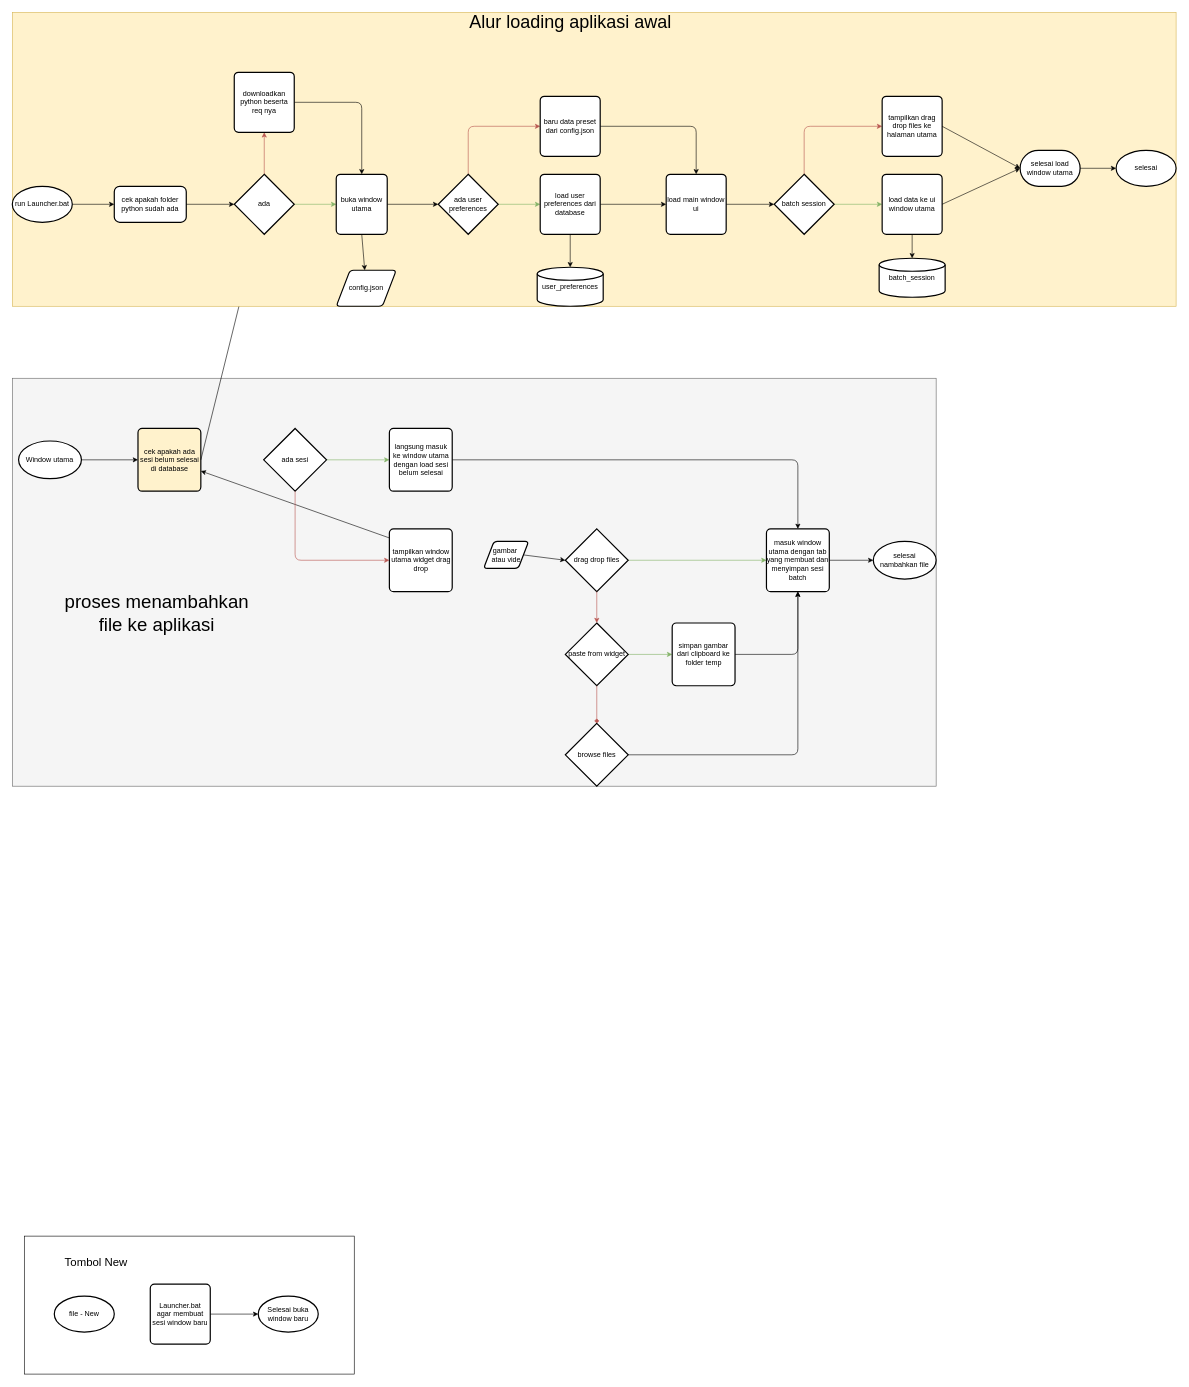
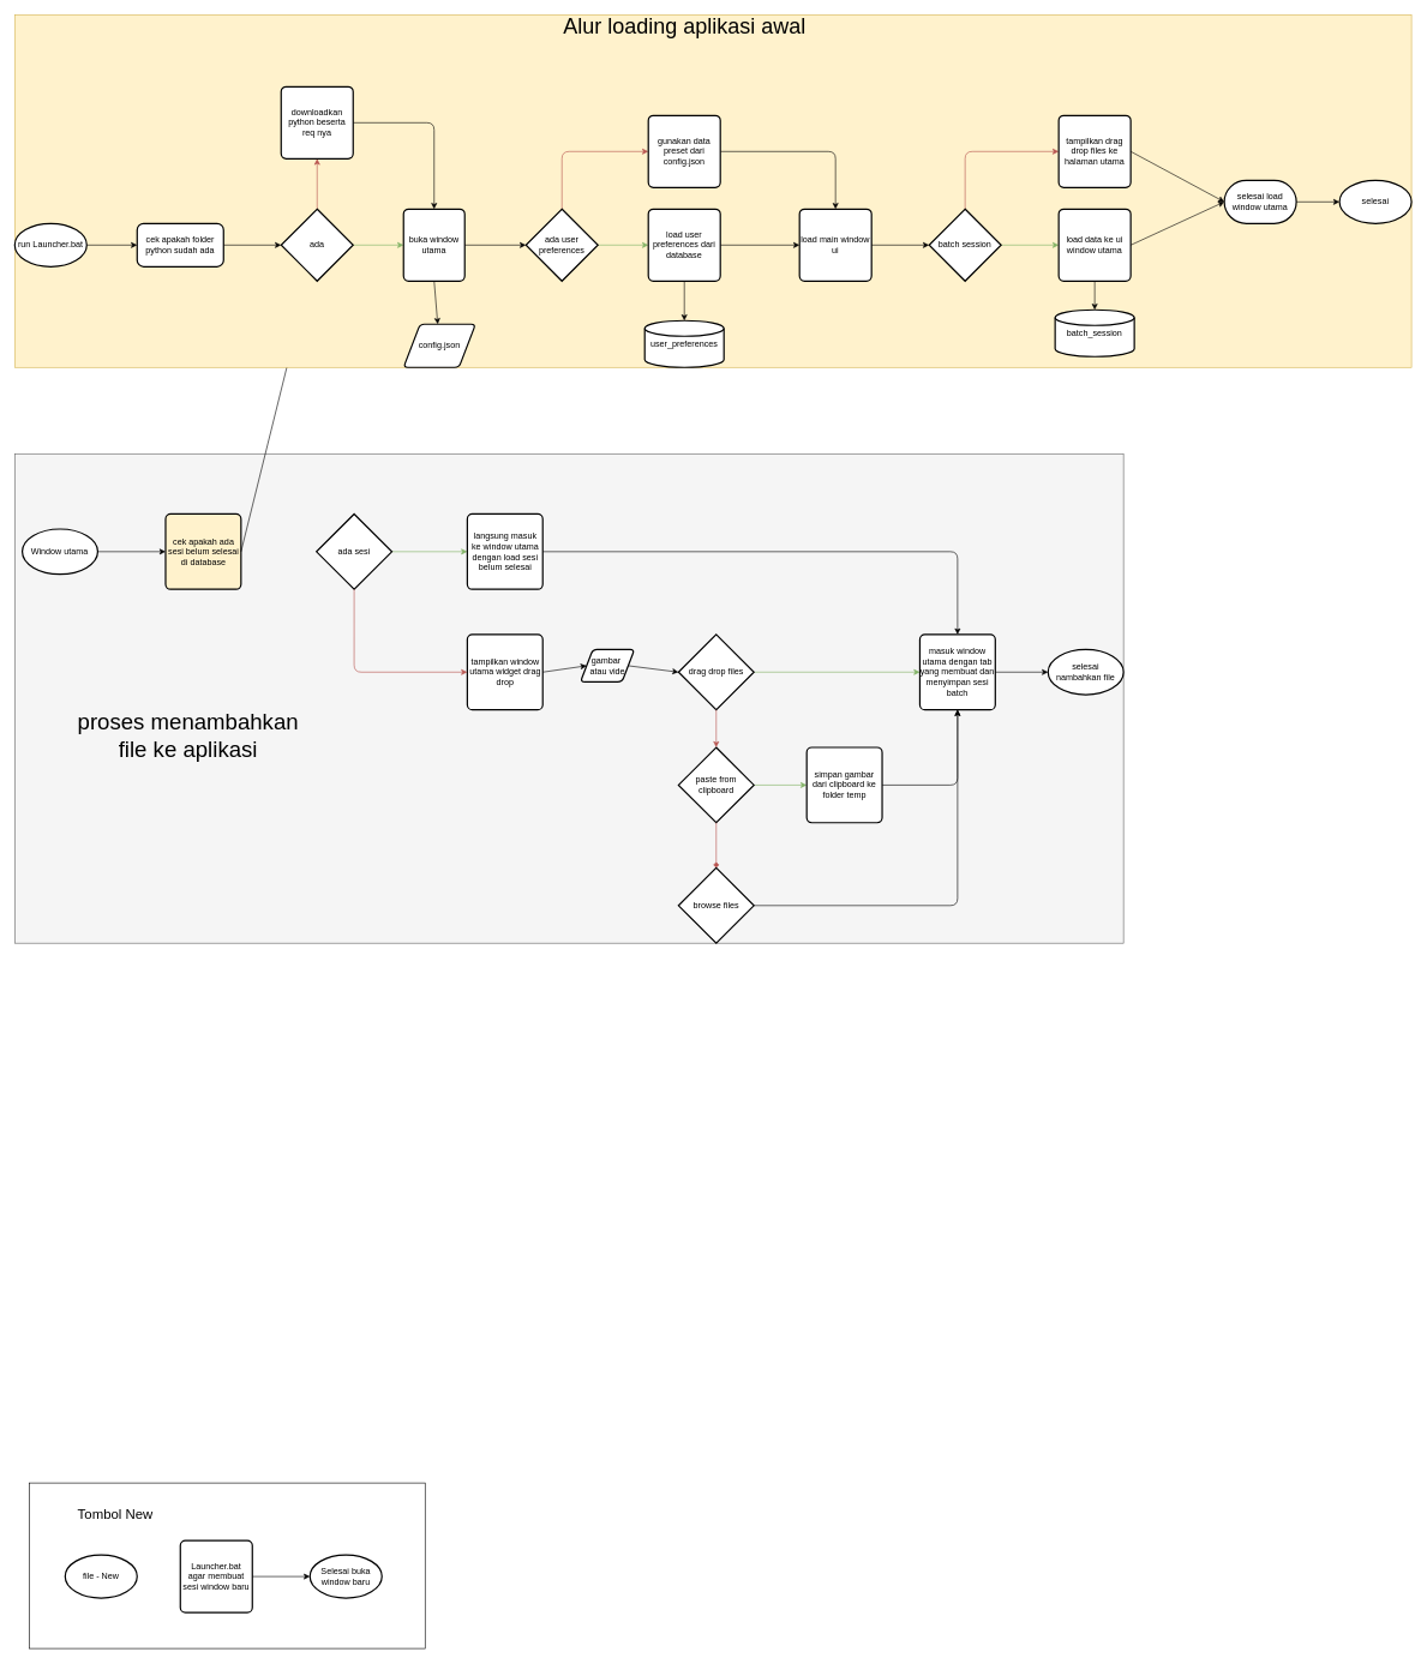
  <mxCell id="0" />
  <mxCell id="1" parent="0" />
  <mxCell id="2" value="" style="group" vertex="1" connectable="0" parent="1"><mxGeometry x="40" y="2060" width="550" height="230" as="geometry" /></mxCell>
  <mxCell id="3" value="" style="rounded=0;whiteSpace=wrap;html=1;" vertex="1" parent="2"><mxGeometry width="550" height="230" as="geometry" /></mxCell>
  <mxCell id="4" value="Launcher.bat&lt;div&gt;agar membuat sesi window baru&lt;/div&gt;" style="rounded=1;whiteSpace=wrap;html=1;absoluteArcSize=1;arcSize=14;strokeWidth=2;" vertex="1" parent="2"><mxGeometry x="210" y="80" width="100" height="100" as="geometry" /></mxCell>
  <mxCell id="5" value="file - New" style="strokeWidth=2;html=1;shape=mxgraph.flowchart.start_1;whiteSpace=wrap;" vertex="1" parent="2"><mxGeometry x="50" y="100" width="100" height="60" as="geometry" /></mxCell>
  <mxCell id="6" value="Selesai buka window baru" style="strokeWidth=2;html=1;shape=mxgraph.flowchart.start_1;whiteSpace=wrap;" vertex="1" parent="2"><mxGeometry x="390" y="100" width="100" height="60" as="geometry" /></mxCell>
  <mxCell id="7" style="edgeStyle=none;html=1;exitX=1;exitY=0.5;exitDx=0;exitDy=0;entryX=0;entryY=0.5;entryDx=0;entryDy=0;entryPerimeter=0;" edge="1" parent="2" source="4" target="6"><mxGeometry relative="1" as="geometry" /></mxCell>
  <mxCell id="8" value="Tombol New" style="text;html=1;align=center;verticalAlign=middle;whiteSpace=wrap;rounded=0;fontSize=19;" vertex="1" parent="2"><mxGeometry x="30" y="30" width="180" height="30" as="geometry" /></mxCell>
  <mxCell id="9" value="" style="group;strokeColor=#666666;rounded=0;fillColor=#f5f5f5;fontColor=#333333;" vertex="1" connectable="0" parent="1"><mxGeometry x="20" y="630" width="1540" height="680" as="geometry" /></mxCell>
  <mxCell id="10" style="edgeStyle=none;html=1;exitX=1;exitY=0.5;exitDx=0;exitDy=0;exitPerimeter=0;entryX=0;entryY=0.5;entryDx=0;entryDy=0;" edge="1" parent="9" source="11" target="12"><mxGeometry relative="1" as="geometry" /></mxCell>
  <mxCell id="11" value="Window utama" style="strokeWidth=2;html=1;shape=mxgraph.flowchart.start_1;whiteSpace=wrap;" vertex="1" parent="9"><mxGeometry x="10.476" y="104.615" width="104.762" height="62.769" as="geometry" /></mxCell>
  <mxCell id="12" value="cek apakah ada sesi belum selesai di database" style="rounded=1;whiteSpace=wrap;html=1;absoluteArcSize=1;arcSize=14;strokeWidth=2;fillColor=#fff2cc;" vertex="1" parent="9"><mxGeometry x="209.524" y="83.692" width="104.762" height="104.615" as="geometry" /></mxCell>
  <mxCell id="13" style="edgeStyle=none;html=1;exitX=1;exitY=0.5;exitDx=0;exitDy=0;exitPerimeter=0;entryX=0;entryY=0.5;entryDx=0;entryDy=0;fillColor=#d5e8d4;strokeColor=#82b366;" edge="1" parent="9" source="14" target="17"><mxGeometry relative="1" as="geometry" /></mxCell>
  <mxCell id="14" value="ada sesi" style="strokeWidth=2;html=1;shape=mxgraph.flowchart.decision;whiteSpace=wrap;" vertex="1" parent="9"><mxGeometry x="419.048" y="83.692" width="104.762" height="104.615" as="geometry" /></mxCell>
  <mxCell id="15" style="edgeStyle=none;html=1;exitX=1;exitY=0.5;exitDx=0;exitDy=0;" edge="1" parent="9" source="12" target="43"><mxGeometry relative="1" as="geometry" /></mxCell>
  <mxCell id="16" style="edgeStyle=orthogonalEdgeStyle;html=1;exitX=1;exitY=0.5;exitDx=0;exitDy=0;entryX=0.5;entryY=0;entryDx=0;entryDy=0;" edge="1" parent="9" source="17" target="22"><mxGeometry relative="1" as="geometry" /></mxCell>
  <mxCell id="17" value="langsung masuk ke window utama dengan load sesi belum selesai" style="rounded=1;whiteSpace=wrap;html=1;absoluteArcSize=1;arcSize=14;strokeWidth=2;" vertex="1" parent="9"><mxGeometry x="628.571" y="83.692" width="104.762" height="104.615" as="geometry" /></mxCell>
- <mxCell id="18" style="edgeStyle=none;html=1;exitX=1;exitY=0.5;exitDx=0;exitDy=0;" edge="1" parent="9" source="19" target="12"><mxGeometry relative="1" as="geometry" /></mxCell>
+ <mxCell id="18" style="edgeStyle=none;html=1;exitX=1;exitY=0.5;exitDx=0;exitDy=0;entryX=0;entryY=0.5;entryDx=0;entryDy=0;" edge="1" parent="9" source="19" target="29"><mxGeometry relative="1" as="geometry" /></mxCell>
  <mxCell id="19" value="tampilkan window utama widget drag drop" style="rounded=1;whiteSpace=wrap;html=1;absoluteArcSize=1;arcSize=14;strokeWidth=2;" vertex="1" parent="9"><mxGeometry x="628.571" y="251.077" width="104.762" height="104.615" as="geometry" /></mxCell>
  <mxCell id="20" style="edgeStyle=none;html=1;exitX=1;exitY=0.5;exitDx=0;exitDy=0;exitPerimeter=0;entryX=0;entryY=0.5;entryDx=0;entryDy=0;fillColor=#d5e8d4;strokeColor=#82b366;" edge="1" parent="9" source="21" target="22"><mxGeometry relative="1" as="geometry" /></mxCell>
  <mxCell id="21" value="drag drop files" style="strokeWidth=2;html=1;shape=mxgraph.flowchart.decision;whiteSpace=wrap;" vertex="1" parent="9"><mxGeometry x="921.905" y="251.077" width="104.762" height="104.615" as="geometry" /></mxCell>
  <mxCell id="22" value="masuk window utama dengan tab yang membuat dan menyimpan sesi batch" style="rounded=1;whiteSpace=wrap;html=1;absoluteArcSize=1;arcSize=14;strokeWidth=2;" vertex="1" parent="9"><mxGeometry x="1257.143" y="251.077" width="104.762" height="104.615" as="geometry" /></mxCell>
  <mxCell id="23" style="edgeStyle=none;html=1;exitX=1;exitY=0.5;exitDx=0;exitDy=0;exitPerimeter=0;entryX=0;entryY=0.5;entryDx=0;entryDy=0;fillColor=#d5e8d4;strokeColor=#82b366;" edge="1" parent="9" source="24" target="26"><mxGeometry relative="1" as="geometry" /></mxCell>
- <mxCell id="24" value="paste from widget" style="strokeWidth=2;html=1;shape=mxgraph.flowchart.decision;whiteSpace=wrap;" vertex="1" parent="9"><mxGeometry x="921.905" y="408" width="104.762" height="104.615" as="geometry" /></mxCell>
+ <mxCell id="24" value="paste from clipboard" style="strokeWidth=2;html=1;shape=mxgraph.flowchart.decision;whiteSpace=wrap;" vertex="1" parent="9"><mxGeometry x="921.905" y="408" width="104.762" height="104.615" as="geometry" /></mxCell>
  <mxCell id="25" style="edgeStyle=orthogonalEdgeStyle;html=1;exitX=1;exitY=0.5;exitDx=0;exitDy=0;entryX=0.5;entryY=1;entryDx=0;entryDy=0;" edge="1" parent="9" source="26" target="22"><mxGeometry relative="1" as="geometry" /></mxCell>
  <mxCell id="26" value="simpan gambar dari clipboard ke folder temp" style="rounded=1;whiteSpace=wrap;html=1;absoluteArcSize=1;arcSize=14;strokeWidth=2;" vertex="1" parent="9"><mxGeometry x="1100" y="408" width="104.762" height="104.615" as="geometry" /></mxCell>
  <mxCell id="27" style="edgeStyle=orthogonalEdgeStyle;html=1;exitX=1;exitY=0.5;exitDx=0;exitDy=0;exitPerimeter=0;entryX=0.5;entryY=1;entryDx=0;entryDy=0;" edge="1" parent="9" source="28" target="22"><mxGeometry relative="1" as="geometry" /></mxCell>
  <mxCell id="28" value="browse files" style="strokeWidth=2;html=1;shape=mxgraph.flowchart.decision;whiteSpace=wrap;" vertex="1" parent="9"><mxGeometry x="921.905" y="575.385" width="104.762" height="104.615" as="geometry" /></mxCell>
  <mxCell id="29" value="gambar&amp;nbsp;&lt;div&gt;atau vide&lt;/div&gt;" style="shape=parallelogram;html=1;strokeWidth=2;perimeter=parallelogramPerimeter;whiteSpace=wrap;rounded=1;arcSize=12;size=0.23;" vertex="1" parent="9"><mxGeometry x="785.714" y="272" width="75" height="45" as="geometry" /></mxCell>
  <mxCell id="30" style="edgeStyle=none;html=1;exitX=1;exitY=0.5;exitDx=0;exitDy=0;entryX=0;entryY=0.5;entryDx=0;entryDy=0;entryPerimeter=0;" edge="1" parent="9" source="29" target="21"><mxGeometry relative="1" as="geometry" /></mxCell>
  <mxCell id="31" value="selesai nambahkan file" style="strokeWidth=2;html=1;shape=mxgraph.flowchart.start_1;whiteSpace=wrap;" vertex="1" parent="9"><mxGeometry x="1435.238" y="272" width="104.762" height="62.769" as="geometry" /></mxCell>
  <mxCell id="32" style="edgeStyle=none;html=1;exitX=1;exitY=0.5;exitDx=0;exitDy=0;entryX=0;entryY=0.5;entryDx=0;entryDy=0;entryPerimeter=0;" edge="1" parent="9" source="22" target="31"><mxGeometry relative="1" as="geometry" /></mxCell>
  <mxCell id="33" value="proses menambahkan file ke aplikasi" style="text;html=1;align=center;verticalAlign=middle;whiteSpace=wrap;rounded=0;fontSize=31;" vertex="1" parent="9"><mxGeometry x="62.86" y="376.62" width="356.19" height="31.385" as="geometry" /></mxCell>
  <mxCell id="34" style="edgeStyle=orthogonalEdgeStyle;html=1;exitX=0.5;exitY=1;exitDx=0;exitDy=0;exitPerimeter=0;entryX=0;entryY=0.5;entryDx=0;entryDy=0;fillColor=#f8cecc;strokeColor=#b85450;" edge="1" parent="9" source="14" target="19"><mxGeometry relative="1" as="geometry" /></mxCell>
  <mxCell id="35" style="edgeStyle=none;html=1;exitX=0.5;exitY=1;exitDx=0;exitDy=0;exitPerimeter=0;entryX=0.5;entryY=0;entryDx=0;entryDy=0;entryPerimeter=0;fillColor=#f8cecc;strokeColor=#b85450;" edge="1" parent="9" source="21" target="24"><mxGeometry relative="1" as="geometry" /></mxCell>
  <mxCell id="36" style="edgeStyle=none;html=1;exitX=0.5;exitY=1;exitDx=0;exitDy=0;exitPerimeter=0;entryX=0.5;entryY=0;entryDx=0;entryDy=0;entryPerimeter=0;fillColor=#f8cecc;strokeColor=#b85450;endArrow=diamond;" edge="1" parent="9" source="24" target="28"><mxGeometry relative="1" as="geometry" /></mxCell>
  <mxCell id="37" value="" style="group;strokeColor=#d6b656;fillColor=#fff2cc;" vertex="1" connectable="0" parent="1"><mxGeometry x="20" y="20" width="1940" height="490" as="geometry" /></mxCell>
  <mxCell id="38" value="" style="edgeStyle=none;html=1;" edge="1" parent="37" source="39" target="40"><mxGeometry relative="1" as="geometry" /></mxCell>
  <mxCell id="39" value="run Launcher.bat" style="strokeWidth=2;html=1;shape=mxgraph.flowchart.start_1;whiteSpace=wrap;" vertex="1" parent="37"><mxGeometry y="290" width="100" height="60" as="geometry" /></mxCell>
  <mxCell id="40" value="cek apakah folder python sudah ada" style="rounded=1;whiteSpace=wrap;html=1;strokeWidth=2;" vertex="1" parent="37"><mxGeometry x="170" y="290" width="120" height="60" as="geometry" /></mxCell>
  <mxCell id="41" style="edgeStyle=none;html=1;exitX=1;exitY=0.5;exitDx=0;exitDy=0;exitPerimeter=0;entryX=0;entryY=0.5;entryDx=0;entryDy=0;fillColor=#d5e8d4;strokeColor=#82b366;" edge="1" parent="37" source="43" target="46"><mxGeometry relative="1" as="geometry" /></mxCell>
  <mxCell id="42" style="edgeStyle=none;html=1;exitX=0.5;exitY=0;exitDx=0;exitDy=0;exitPerimeter=0;entryX=0.5;entryY=1;entryDx=0;entryDy=0;fillColor=#f8cecc;strokeColor=#b85450;" edge="1" parent="37" source="43" target="49"><mxGeometry relative="1" as="geometry" /></mxCell>
  <mxCell id="43" value="ada" style="strokeWidth=2;html=1;shape=mxgraph.flowchart.decision;whiteSpace=wrap;" vertex="1" parent="37"><mxGeometry x="370" y="270" width="100" height="100" as="geometry" /></mxCell>
  <mxCell id="44" style="edgeStyle=none;html=1;exitX=1;exitY=0.5;exitDx=0;exitDy=0;entryX=0;entryY=0.5;entryDx=0;entryDy=0;entryPerimeter=0;" edge="1" parent="37" source="40" target="43"><mxGeometry relative="1" as="geometry" /></mxCell>
  <mxCell id="45" style="edgeStyle=none;html=1;exitX=0.5;exitY=1;exitDx=0;exitDy=0;" edge="1" parent="37" source="46" target="47"><mxGeometry relative="1" as="geometry" /></mxCell>
  <mxCell id="46" value="buka window utama" style="rounded=1;whiteSpace=wrap;html=1;absoluteArcSize=1;arcSize=14;strokeWidth=2;" vertex="1" parent="37"><mxGeometry x="540" y="270" width="85" height="100" as="geometry" /></mxCell>
  <mxCell id="47" value="config.json" style="shape=parallelogram;html=1;strokeWidth=2;perimeter=parallelogramPerimeter;whiteSpace=wrap;rounded=1;arcSize=12;size=0.23;" vertex="1" parent="37"><mxGeometry x="540" y="430" width="100" height="60" as="geometry" /></mxCell>
  <mxCell id="48" style="edgeStyle=orthogonalEdgeStyle;html=1;exitX=1;exitY=0.5;exitDx=0;exitDy=0;entryX=0.5;entryY=0;entryDx=0;entryDy=0;" edge="1" parent="37" source="49" target="46"><mxGeometry relative="1" as="geometry" /></mxCell>
  <mxCell id="49" value="downloadkan python beserta req nya" style="rounded=1;whiteSpace=wrap;html=1;absoluteArcSize=1;arcSize=14;strokeWidth=2;" vertex="1" parent="37"><mxGeometry x="370" y="100" width="100" height="100" as="geometry" /></mxCell>
  <mxCell id="50" style="edgeStyle=none;html=1;exitX=1;exitY=0.5;exitDx=0;exitDy=0;exitPerimeter=0;entryX=0;entryY=0.5;entryDx=0;entryDy=0;fillColor=#d5e8d4;strokeColor=#82b366;" edge="1" parent="37" source="52" target="55"><mxGeometry relative="1" as="geometry" /></mxCell>
  <mxCell id="51" style="edgeStyle=orthogonalEdgeStyle;html=1;exitX=0.5;exitY=0;exitDx=0;exitDy=0;exitPerimeter=0;entryX=0;entryY=0.5;entryDx=0;entryDy=0;fillColor=#f8cecc;strokeColor=#b85450;" edge="1" parent="37" source="52" target="59"><mxGeometry relative="1" as="geometry" /></mxCell>
  <mxCell id="52" value="ada user preferences" style="strokeWidth=2;html=1;shape=mxgraph.flowchart.decision;whiteSpace=wrap;" vertex="1" parent="37"><mxGeometry x="710" y="270" width="100" height="100" as="geometry" /></mxCell>
  <mxCell id="53" style="edgeStyle=none;html=1;exitX=1;exitY=0.5;exitDx=0;exitDy=0;entryX=0;entryY=0.5;entryDx=0;entryDy=0;entryPerimeter=0;" edge="1" parent="37" source="46" target="52"><mxGeometry relative="1" as="geometry" /></mxCell>
  <mxCell id="54" style="edgeStyle=none;html=1;exitX=1;exitY=0.5;exitDx=0;exitDy=0;entryX=0;entryY=0.5;entryDx=0;entryDy=0;" edge="1" parent="37" source="55" target="60"><mxGeometry relative="1" as="geometry" /></mxCell>
  <mxCell id="55" value="load user preferences dari database" style="rounded=1;whiteSpace=wrap;html=1;absoluteArcSize=1;arcSize=14;strokeWidth=2;" vertex="1" parent="37"><mxGeometry x="880" y="270" width="100" height="100" as="geometry" /></mxCell>
  <mxCell id="56" value="user_preferences" style="strokeWidth=2;html=1;shape=mxgraph.flowchart.database;whiteSpace=wrap;" vertex="1" parent="37"><mxGeometry x="875" y="425" width="110" height="65" as="geometry" /></mxCell>
  <mxCell id="57" style="edgeStyle=none;html=1;exitX=0.5;exitY=1;exitDx=0;exitDy=0;entryX=0.5;entryY=0;entryDx=0;entryDy=0;entryPerimeter=0;" edge="1" parent="37" source="55" target="56"><mxGeometry relative="1" as="geometry" /></mxCell>
  <mxCell id="58" style="edgeStyle=orthogonalEdgeStyle;html=1;exitX=1;exitY=0.5;exitDx=0;exitDy=0;entryX=0.5;entryY=0;entryDx=0;entryDy=0;" edge="1" parent="37" source="59" target="60"><mxGeometry relative="1" as="geometry" /></mxCell>
- <mxCell id="59" value="baru data preset dari config.json" style="rounded=1;whiteSpace=wrap;html=1;absoluteArcSize=1;arcSize=14;strokeWidth=2;" vertex="1" parent="37"><mxGeometry x="880" y="140" width="100" height="100" as="geometry" /></mxCell>
+ <mxCell id="59" value="gunakan data preset dari config.json" style="rounded=1;whiteSpace=wrap;html=1;absoluteArcSize=1;arcSize=14;strokeWidth=2;" vertex="1" parent="37"><mxGeometry x="880" y="140" width="100" height="100" as="geometry" /></mxCell>
  <mxCell id="60" value="load main window ui" style="rounded=1;whiteSpace=wrap;html=1;absoluteArcSize=1;arcSize=14;strokeWidth=2;" vertex="1" parent="37"><mxGeometry x="1090" y="270" width="100" height="100" as="geometry" /></mxCell>
  <mxCell id="61" style="edgeStyle=none;html=1;exitX=1;exitY=0.5;exitDx=0;exitDy=0;exitPerimeter=0;entryX=0;entryY=0.5;entryDx=0;entryDy=0;fillColor=#d5e8d4;strokeColor=#82b366;" edge="1" parent="37" source="63" target="65"><mxGeometry relative="1" as="geometry" /></mxCell>
  <mxCell id="62" style="edgeStyle=orthogonalEdgeStyle;html=1;exitX=0.5;exitY=0;exitDx=0;exitDy=0;exitPerimeter=0;entryX=0;entryY=0.5;entryDx=0;entryDy=0;fillColor=#f8cecc;strokeColor=#b85450;" edge="1" parent="37" source="63" target="66"><mxGeometry relative="1" as="geometry" /></mxCell>
  <mxCell id="63" value="&lt;div&gt;&lt;span style=&quot;background-color: transparent;&quot;&gt;batch session&lt;/span&gt;&lt;/div&gt;" style="strokeWidth=2;html=1;shape=mxgraph.flowchart.decision;whiteSpace=wrap;" vertex="1" parent="37"><mxGeometry x="1270" y="270" width="100" height="100" as="geometry" /></mxCell>
  <mxCell id="64" style="edgeStyle=none;html=1;exitX=1;exitY=0.5;exitDx=0;exitDy=0;entryX=0;entryY=0.5;entryDx=0;entryDy=0;entryPerimeter=0;" edge="1" parent="37" source="60" target="63"><mxGeometry relative="1" as="geometry" /></mxCell>
  <mxCell id="65" value="load data ke ui window utama" style="rounded=1;whiteSpace=wrap;html=1;absoluteArcSize=1;arcSize=14;strokeWidth=2;" vertex="1" parent="37"><mxGeometry x="1450" y="270" width="100" height="100" as="geometry" /></mxCell>
  <mxCell id="66" value="tampilkan drag drop files ke halaman utama" style="rounded=1;whiteSpace=wrap;html=1;absoluteArcSize=1;arcSize=14;strokeWidth=2;" vertex="1" parent="37"><mxGeometry x="1450" y="140" width="100" height="100" as="geometry" /></mxCell>
  <mxCell id="67" value="selesai load window utama" style="strokeWidth=2;html=1;shape=mxgraph.flowchart.terminator;whiteSpace=wrap;" vertex="1" parent="37"><mxGeometry x="1680" y="230" width="100" height="60" as="geometry" /></mxCell>
  <mxCell id="68" style="edgeStyle=none;html=1;exitX=1;exitY=0.5;exitDx=0;exitDy=0;entryX=0;entryY=0.5;entryDx=0;entryDy=0;entryPerimeter=0;" edge="1" parent="37" source="66" target="67"><mxGeometry relative="1" as="geometry" /></mxCell>
  <mxCell id="69" style="edgeStyle=none;html=1;exitX=1;exitY=0.5;exitDx=0;exitDy=0;entryX=0;entryY=0.5;entryDx=0;entryDy=0;entryPerimeter=0;" edge="1" parent="37" source="65" target="67"><mxGeometry relative="1" as="geometry" /></mxCell>
  <mxCell id="70" value="batch_session" style="strokeWidth=2;html=1;shape=mxgraph.flowchart.database;whiteSpace=wrap;" vertex="1" parent="37"><mxGeometry x="1445" y="410" width="110" height="65" as="geometry" /></mxCell>
  <mxCell id="71" style="edgeStyle=none;html=1;exitX=0.5;exitY=1;exitDx=0;exitDy=0;entryX=0.5;entryY=0;entryDx=0;entryDy=0;entryPerimeter=0;" edge="1" parent="37" source="65" target="70"><mxGeometry relative="1" as="geometry" /></mxCell>
  <mxCell id="72" value="selesai" style="strokeWidth=2;html=1;shape=mxgraph.flowchart.start_1;whiteSpace=wrap;" vertex="1" parent="37"><mxGeometry x="1840" y="230" width="100" height="60" as="geometry" /></mxCell>
  <mxCell id="73" style="edgeStyle=none;html=1;exitX=1;exitY=0.5;exitDx=0;exitDy=0;exitPerimeter=0;entryX=0;entryY=0.5;entryDx=0;entryDy=0;entryPerimeter=0;" edge="1" parent="37" source="67" target="72"><mxGeometry relative="1" as="geometry" /></mxCell>
  <mxCell id="74" value="Alur loading aplikasi awal" style="text;html=1;align=center;verticalAlign=middle;whiteSpace=wrap;rounded=0;fontSize=30;" vertex="1" parent="37"><mxGeometry x="727.5" width="405" height="30" as="geometry" /></mxCell>
